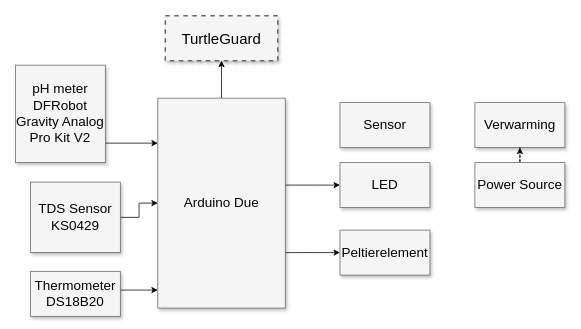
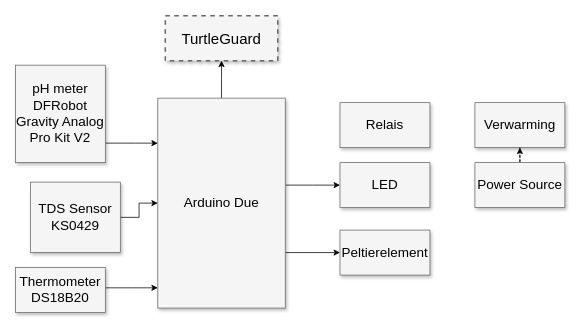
  <mxCell id="0" style=";html=1;" />
  <mxCell id="1" style=";html=1;" parent="0" />
  <mxCell id="2" value="TurtleGuard" style="whiteSpace=wrap;html=1;shadow=1;fontSize=20;fillColor=#f5f5f5;strokeColor=#666666;strokeWidth=2;dashed=1;" parent="1" vertex="1"><mxGeometry x="220" y="20" width="150" height="60" as="geometry" /></mxCell>
  <mxCell id="3" style="edgeStyle=elbowEdgeStyle;rounded=0;html=1;startArrow=none;startFill=0;jettySize=auto;orthogonalLoop=1;fontSize=18;elbow=vertical;" parent="1" source="6" target="2" edge="1"><mxGeometry relative="1" as="geometry" /></mxCell>
  <mxCell id="4" style="edgeStyle=elbowEdgeStyle;rounded=0;html=1;startArrow=none;startFill=0;jettySize=auto;orthogonalLoop=1;fontSize=18;elbow=vertical;" parent="1" source="6" target="8" edge="1"><mxGeometry relative="1" as="geometry" /></mxCell>
  <mxCell id="5" style="edgeStyle=orthogonalEdgeStyle;rounded=0;orthogonalLoop=1;jettySize=auto;html=1;" edge="1" parent="1" source="6" target="16"><mxGeometry relative="1" as="geometry"><Array as="points"><mxPoint x="413" y="336" /><mxPoint x="413" y="336" /></Array></mxGeometry></mxCell>
  <mxCell id="6" value="Arduino Due" style="whiteSpace=wrap;html=1;shadow=1;fontSize=18;fillColor=#f5f5f5;strokeColor=#666666;" parent="1" vertex="1"><mxGeometry x="210" y="130" width="170" height="280" as="geometry" /></mxCell>
- <mxCell id="7" value="&lt;div&gt;Sensor&lt;/div&gt;" style="whiteSpace=wrap;html=1;shadow=1;fontSize=18;fillColor=#f5f5f5;strokeColor=#666666;" parent="1" vertex="1"><mxGeometry x="453" y="136" width="120" height="60" as="geometry" /></mxCell>
+ <mxCell id="7" value="&lt;div&gt;Relais&lt;/div&gt;" style="whiteSpace=wrap;html=1;shadow=1;fontSize=18;fillColor=#f5f5f5;strokeColor=#666666;" parent="1" vertex="1"><mxGeometry x="453" y="136" width="120" height="60" as="geometry" /></mxCell>
  <mxCell id="8" value="LED" style="whiteSpace=wrap;html=1;shadow=1;fontSize=18;fillColor=#f5f5f5;strokeColor=#666666;" parent="1" vertex="1"><mxGeometry x="453" y="216" width="120" height="60" as="geometry" /></mxCell>
  <mxCell id="9" style="edgeStyle=elbowEdgeStyle;rounded=0;html=1;startArrow=none;startFill=0;jettySize=auto;orthogonalLoop=1;fontSize=18;elbow=vertical;" parent="1" source="10" target="6" edge="1"><mxGeometry relative="1" as="geometry"><Array as="points"><mxPoint x="180" y="190" /></Array></mxGeometry></mxCell>
  <mxCell id="10" value="pH meter&lt;br&gt;DFRobot Gravity Analog Pro Kit V2" style="whiteSpace=wrap;html=1;shadow=1;fontSize=18;fillColor=#f5f5f5;strokeColor=#666666;" parent="1" vertex="1"><mxGeometry x="20" y="86" width="120" height="130" as="geometry" /></mxCell>
  <mxCell id="11" style="edgeStyle=elbowEdgeStyle;rounded=0;html=1;startArrow=none;startFill=0;jettySize=auto;orthogonalLoop=1;fontSize=18;elbow=vertical;" parent="1" source="12" target="6" edge="1"><mxGeometry relative="1" as="geometry" /></mxCell>
- <mxCell id="12" value="&lt;div&gt;Thermometer&lt;br&gt;DS18B20&lt;/div&gt;" style="whiteSpace=wrap;html=1;shadow=1;fontSize=18;fillColor=#f5f5f5;strokeColor=#666666;" parent="1" vertex="1"><mxGeometry x="40" y="361" width="120" height="60" as="geometry" /></mxCell>
+ <mxCell id="12" value="&lt;div&gt;Thermometer&lt;br&gt;DS18B20&lt;/div&gt;" style="whiteSpace=wrap;html=1;shadow=1;fontSize=18;fillColor=#f5f5f5;strokeColor=#666666;" parent="1" vertex="1"><mxGeometry x="20" y="356" width="120" height="60" as="geometry" /></mxCell>
  <mxCell id="13" value="Verwarming" style="whiteSpace=wrap;html=1;shadow=1;fontSize=18;fillColor=#f5f5f5;strokeColor=#666666;" vertex="1" parent="1"><mxGeometry x="633" y="136" width="120" height="60" as="geometry" /></mxCell>
  <mxCell id="14" style="edgeStyle=orthogonalEdgeStyle;rounded=0;orthogonalLoop=1;jettySize=auto;html=1;dashed=1;" edge="1" parent="1" source="15" target="13"><mxGeometry relative="1" as="geometry" /></mxCell>
  <mxCell id="15" value="Power Source" style="whiteSpace=wrap;html=1;shadow=1;fontSize=18;fillColor=#f5f5f5;strokeColor=#666666;" vertex="1" parent="1"><mxGeometry x="633" y="216" width="120" height="60" as="geometry" /></mxCell>
  <mxCell id="16" value="Peltierelement" style="whiteSpace=wrap;html=1;shadow=1;fontSize=18;fillColor=#f5f5f5;strokeColor=#666666;" vertex="1" parent="1"><mxGeometry x="453" y="306" width="120" height="60" as="geometry" /></mxCell>
  <mxCell id="17" style="edgeStyle=orthogonalEdgeStyle;rounded=0;orthogonalLoop=1;jettySize=auto;html=1;" edge="1" parent="1" source="18" target="6"><mxGeometry relative="1" as="geometry" /></mxCell>
  <mxCell id="18" value="TDS Sensor&lt;br&gt;KS0429 " style="whiteSpace=wrap;html=1;shadow=1;fontSize=18;fillColor=#f5f5f5;strokeColor=#666666;" vertex="1" parent="1"><mxGeometry x="40" y="242" width="120" height="94" as="geometry" /></mxCell>
